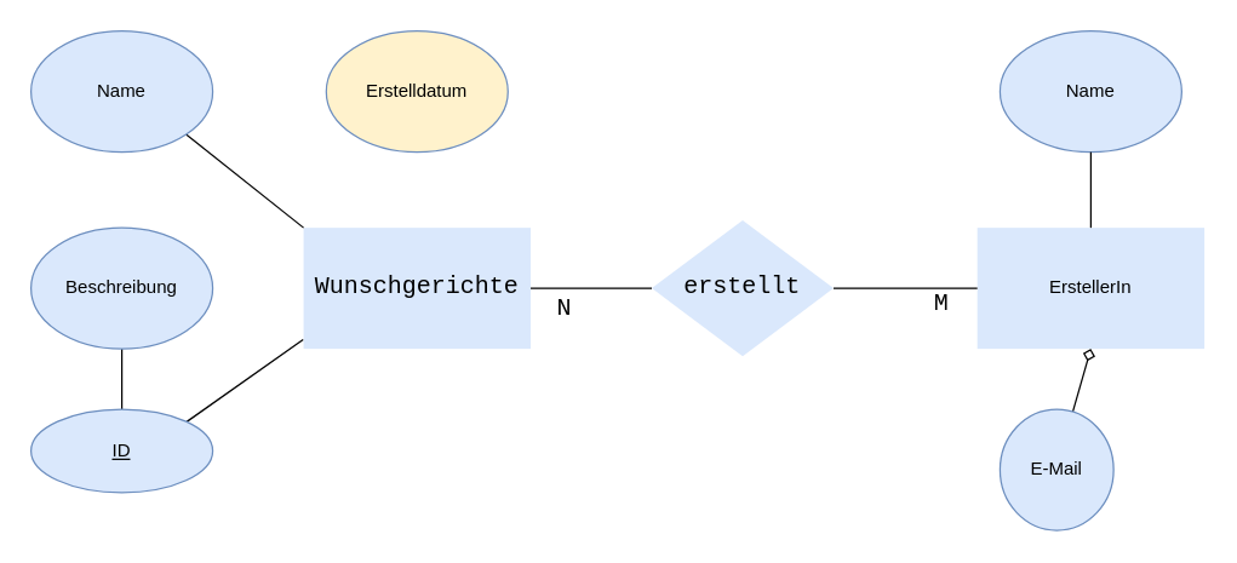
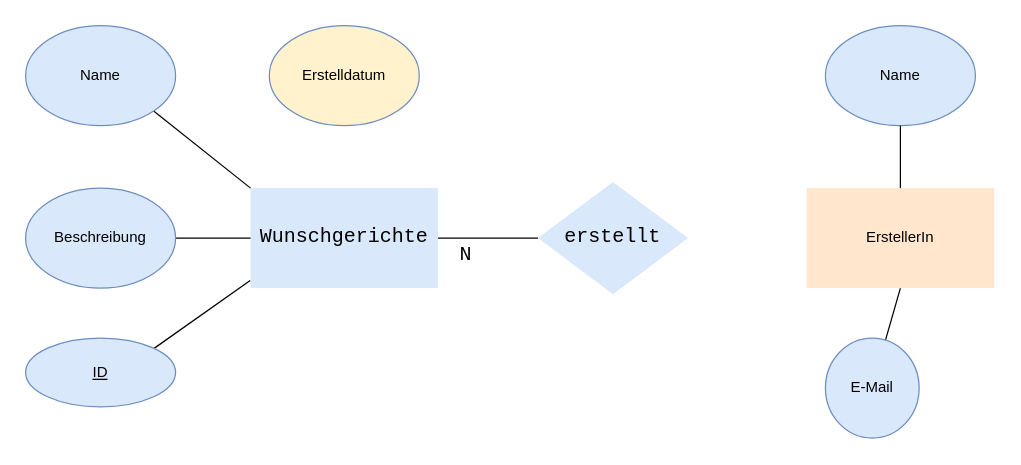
  <mxCell id="0" />
  <mxCell id="1" parent="0" />
  <mxCell id="2" value="Wunschgerichte" style="rounded=0;whiteSpace=wrap;html=1;fillColor=#dae8fc;dashed=1;strokeColor=none;fontFamily=Courier New;fontSize=16;" parent="1" vertex="1"><mxGeometry x="200" y="150" width="150" height="80" as="geometry" /></mxCell>
  <mxCell id="3" style="rounded=0;orthogonalLoop=1;jettySize=auto;html=1;exitX=1;exitY=1;exitDx=0;exitDy=0;entryX=0;entryY=0;entryDx=0;entryDy=0;endArrow=none;endFill=0;" parent="1" source="4" target="2" edge="1"><mxGeometry relative="1" as="geometry" /></mxCell>
  <mxCell id="4" value="Name" style="ellipse;whiteSpace=wrap;html=1;fillColor=#dae8fc;strokeColor=#6c8ebf;" parent="1" vertex="1"><mxGeometry x="20" y="20" width="120" height="80" as="geometry" /></mxCell>
- <mxCell id="5" style="edgeStyle=none;rounded=0;orthogonalLoop=1;jettySize=auto;html=1;endArrow=none;endFill=0;" parent="1" source="6" target="8" edge="1"><mxGeometry relative="1" as="geometry" /></mxCell>
+ <mxCell id="5" style="edgeStyle=none;rounded=0;orthogonalLoop=1;jettySize=auto;html=1;entryX=0;entryY=0.5;entryDx=0;entryDy=0;endArrow=none;endFill=0;" parent="1" source="6" target="2" edge="1"><mxGeometry relative="1" as="geometry" /></mxCell>
  <mxCell id="6" value="Beschreibung" style="ellipse;whiteSpace=wrap;html=1;fillColor=#dae8fc;strokeColor=#6c8ebf;" parent="1" vertex="1"><mxGeometry x="20" y="150" width="120" height="80" as="geometry" /></mxCell>
  <mxCell id="7" style="edgeStyle=none;rounded=0;orthogonalLoop=1;jettySize=auto;html=1;exitX=1;exitY=0;exitDx=0;exitDy=0;entryX=-0.002;entryY=0.925;entryDx=0;entryDy=0;entryPerimeter=0;endArrow=none;endFill=0;" parent="1" source="8" target="2" edge="1"><mxGeometry relative="1" as="geometry" /></mxCell>
  <mxCell id="8" value="&lt;u&gt;ID&lt;/u&gt;" style="ellipse;whiteSpace=wrap;html=1;fillColor=#dae8fc;strokeColor=#6c8ebf;" parent="1" vertex="1"><mxGeometry x="20" y="270" width="120" height="55" as="geometry" /></mxCell>
- <mxCell id="9" style="rounded=0;orthogonalLoop=1;jettySize=auto;html=1;entryX=0.5;entryY=1;entryDx=0;entryDy=0;fontFamily=Courier New;fontSize=16;startArrow=none;startFill=0;endArrow=diamond;endFill=0;" edge="1" parent="1" source="10" target="11"><mxGeometry relative="1" as="geometry" /></mxCell>
+ <mxCell id="9" style="rounded=0;orthogonalLoop=1;jettySize=auto;html=1;entryX=0.5;entryY=1;entryDx=0;entryDy=0;fontFamily=Courier New;fontSize=16;startArrow=none;startFill=0;endArrow=none;endFill=0;" edge="1" parent="1" source="10" target="11"><mxGeometry relative="1" as="geometry" /></mxCell>
  <mxCell id="10" value="E-Mail" style="ellipse;whiteSpace=wrap;html=1;fillColor=#dae8fc;strokeColor=#6c8ebf;" parent="1" vertex="1"><mxGeometry x="660" y="270" width="75" height="80" as="geometry" /></mxCell>
- <mxCell id="11" value="&lt;span style=&quot;font-family: &amp;#34;helvetica&amp;#34; ; font-size: 12px&quot;&gt;ErstellerIn&lt;/span&gt;" style="rounded=0;whiteSpace=wrap;html=1;fillColor=#dae8fc;dashed=1;strokeColor=none;fontFamily=Courier New;fontSize=16;" vertex="1" parent="1"><mxGeometry x="645" y="150" width="150" height="80" as="geometry" /></mxCell>
+ <mxCell id="11" value="&lt;span style=&quot;font-family: &amp;#34;helvetica&amp;#34; ; font-size: 12px&quot;&gt;ErstellerIn&lt;/span&gt;" style="rounded=0;whiteSpace=wrap;html=1;fillColor=#ffe6cc;dashed=1;strokeColor=none;fontFamily=Courier New;fontSize=16;" vertex="1" parent="1"><mxGeometry x="645" y="150" width="150" height="80" as="geometry" /></mxCell>
  <mxCell id="12" value="erstellt" style="rhombus;whiteSpace=wrap;html=1;fillColor=#dae8fc;strokeColor=none;fontFamily=Courier New;fontSize=16;" vertex="1" parent="1"><mxGeometry x="430" y="145" width="120" height="90" as="geometry" /></mxCell>
- <mxCell id="13" style="edgeStyle=none;rounded=0;orthogonalLoop=1;jettySize=auto;html=1;endArrow=none;endFill=0;exitX=0;exitY=0.5;exitDx=0;exitDy=0;entryX=1;entryY=0.5;entryDx=0;entryDy=0;" edge="1" parent="1" source="11" target="12"><mxGeometry relative="1" as="geometry"><mxPoint x="549.996" y="-80.002" as="sourcePoint" /><mxPoint x="573.043" y="70.19" as="targetPoint" /></mxGeometry></mxCell>
- <mxCell id="14" value="M" style="edgeLabel;html=1;align=center;verticalAlign=middle;resizable=0;points=[];fontSize=16;fontFamily=Courier New;" vertex="1" connectable="0" parent="13"><mxGeometry x="-0.271" y="-2" relative="1" as="geometry"><mxPoint x="10" y="12" as="offset" /></mxGeometry></mxCell>
  <mxCell id="15" style="edgeStyle=none;rounded=0;orthogonalLoop=1;jettySize=auto;html=1;endArrow=none;endFill=0;entryX=1;entryY=0.5;entryDx=0;entryDy=0;exitX=0;exitY=0.5;exitDx=0;exitDy=0;" edge="1" parent="1" source="12" target="2"><mxGeometry relative="1" as="geometry"><mxPoint x="434.849" y="176.887" as="sourcePoint" /><mxPoint x="349" y="200" as="targetPoint" /></mxGeometry></mxCell>
  <mxCell id="16" value="N" style="edgeLabel;html=1;align=center;verticalAlign=middle;resizable=0;points=[];fontSize=16;fontFamily=Courier New;" vertex="1" connectable="0" parent="15"><mxGeometry x="-0.469" y="1" relative="1" as="geometry"><mxPoint x="-37.93" y="12.8" as="offset" /></mxGeometry></mxCell>
  <mxCell id="17" value="Erstelldatum" style="ellipse;whiteSpace=wrap;html=1;fillColor=#fff2cc;strokeColor=#6c8ebf;" vertex="1" parent="1"><mxGeometry x="215" y="20" width="120" height="80" as="geometry" /></mxCell>
  <mxCell id="18" value="Name" style="ellipse;whiteSpace=wrap;html=1;fillColor=#dae8fc;strokeColor=#6c8ebf;" vertex="1" parent="1"><mxGeometry x="660" y="20" width="120" height="80" as="geometry" /></mxCell>
  <mxCell id="19" style="rounded=0;orthogonalLoop=1;jettySize=auto;html=1;exitX=0.5;exitY=1;exitDx=0;exitDy=0;entryX=0.5;entryY=0;entryDx=0;entryDy=0;endArrow=none;endFill=0;" edge="1" parent="1" source="18" target="11"><mxGeometry relative="1" as="geometry"><mxPoint x="520" y="60" as="sourcePoint" /><mxPoint x="520" y="120" as="targetPoint" /></mxGeometry></mxCell>
